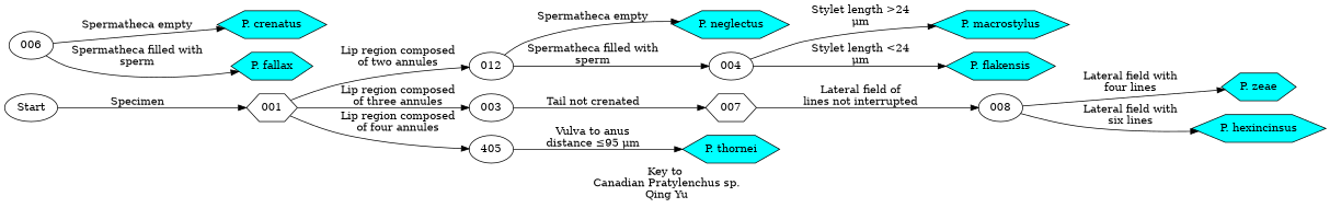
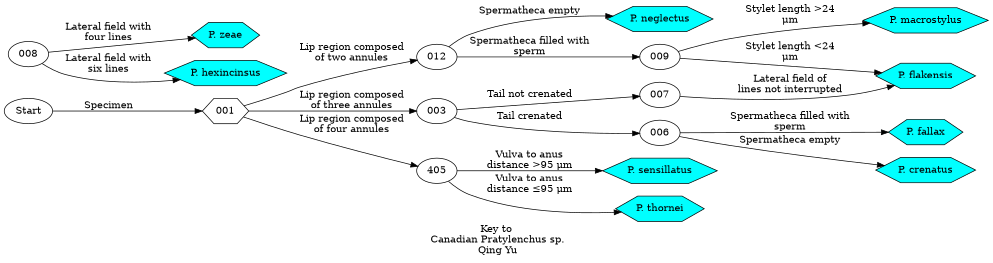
  digraph {
    label="Key to\n Canadian Pratylenchus sp.\n Qing Yu"
    rankdir=LR
    remincross=True
    node [shape=hexagon]
    n1 [fillcolor=aqua label="P. neglectus\n" style=filled]
    n2 [fillcolor=aqua label="P. macrostylus\n" style=filled]
    n3 [fillcolor=aqua label="P. flakensis\n" style=filled]
+   n4 [fillcolor=aqua label="P. sensillatus\n" style=filled]
    n5 [fillcolor=aqua label="P. thornei\n" style=filled]
    n6 [fillcolor=aqua label="P. crenatus\n" style=filled]
    n7 [fillcolor=aqua label="P. fallax\n" style=filled]
    n8 [fillcolor=aqua label="P. zeae\n" style=filled]
    n9 [fillcolor=aqua label="P. hexincinsus\n" style=filled]
    Start [shape=""]
    001
    n12 [label=012 shape=""]
    003 [shape=""]
    n14 [label=405 shape=""]
-   004 [shape=""]
+   004 [label=009 shape=""]
    006 [shape=""]
-   007
+   007 [shape=""]
    008 [shape=""]
    Start -> 001 [label=Specimen]
    001 -> n12 [label="Lip region composed\nof two annules\n"]
    001 -> 003 [label="Lip region composed\nof three annules\n"]
    001 -> n14 [label="Lip region composed\nof four annules\n"]
    n12 -> n1 [label="Spermatheca empty\n"]
    n12 -> 004 [label="Spermatheca filled with\nsperm\n"]
+   003 -> 006 [label="Tail crenated\n"]
    003 -> 007 [label="Tail not crenated\n"]
+   n14 -> n4 [label="Vulva to anus\ndistance >95 μm\n"]
    n14 -> n5 [label="Vulva to anus\ndistance ≤95 μm\n"]
    004 -> n2 [label="Stylet length >24\nμm\n"]
    004 -> n3 [label="Stylet length <24\nμm\n"]
    006 -> n6 [label="Spermatheca empty\n"]
    006 -> n7 [label="Spermatheca filled with\nsperm\n"]
-   007 -> 008 [label="Lateral field of\nlines not interrupted\n"]
+   007 -> n3 [label="Lateral field of\nlines not interrupted\n"]
    008 -> n8 [label="Lateral field with\nfour lines\n"]
    008 -> n9 [label="Lateral field with\nsix lines\n"]
  }
